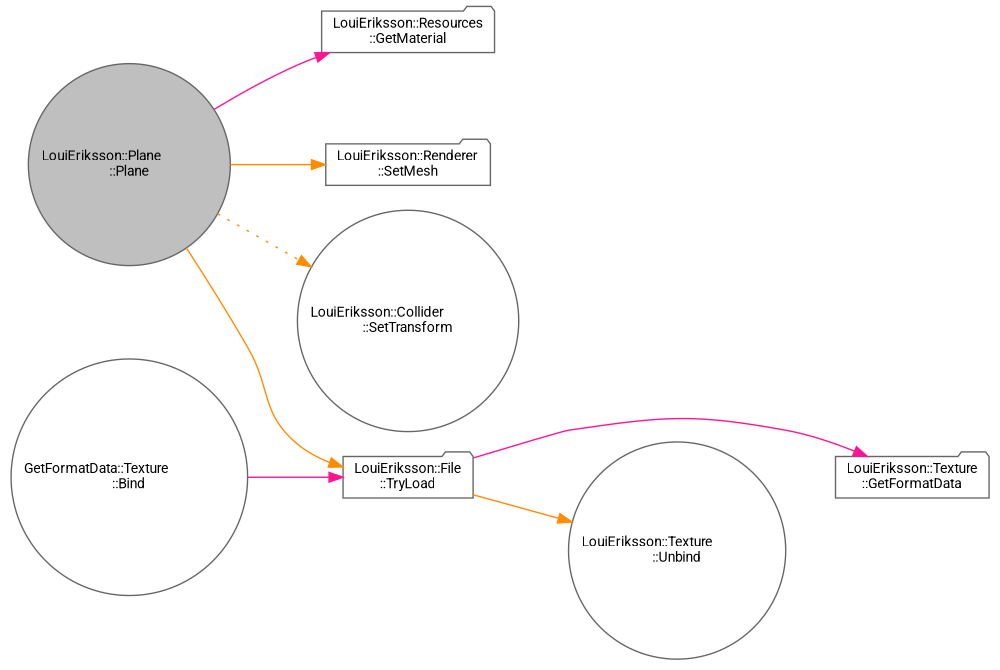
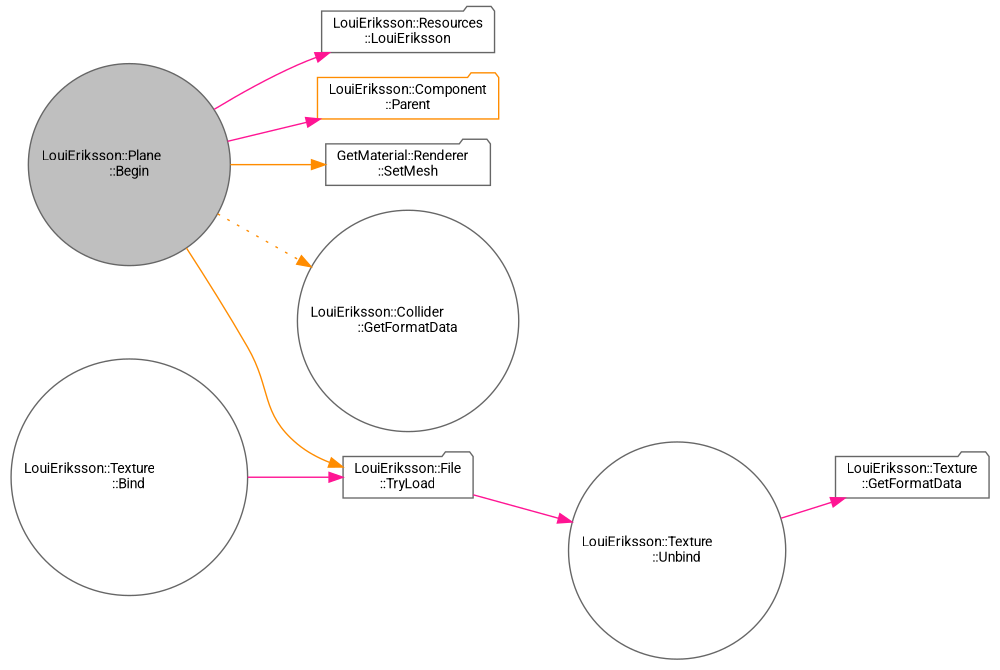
  digraph {
    fontname=Roboto
    rankdir=LR
    node [color=gray40 fillcolor=white fontname=Roboto fontsize=10 shape=folder style=filled]
    edge [color=deeppink fontname=Roboto fontsize=10 labelfontname=Helvetica labelfontsize=10 style=solid]
-   n1 [fillcolor=grey75 fontcolor=black height=0.2 label="LouiEriksson::Plane\l::Plane" shape=circle width=0.4]
-   n2 [height=0.2 label="LouiEriksson::Resources\l::GetMaterial" width=0.4]
-   n4 [height=0.2 label="LouiEriksson::Renderer\l::SetMesh" width=0.4]
-   n5 [height=0.2 label="LouiEriksson::Collider\l::SetTransform" shape=circle width=0.4]
+   n1 [fillcolor=grey75 fontcolor=black height=0.2 label="LouiEriksson::Plane\l::Begin" shape=circle width=0.4]
+   n2 [height=0.2 label="LouiEriksson::Resources\l::LouiEriksson" width=0.4]
+   n3 [color=darkorange height=0.2 label="LouiEriksson::Component\l::Parent" width=0.4]
+   n4 [height=0.2 label="GetMaterial::Renderer\l::SetMesh" width=0.4]
+   n5 [height=0.2 label="LouiEriksson::Collider\l::GetFormatData" shape=circle width=0.4]
    n6 [height=0.2 label="LouiEriksson::File\l::TryLoad" width=0.4]
    n7 [height=0.2 label="LouiEriksson::Texture\l::GetFormatData" width=0.4]
    n8 [height=0.2 label="LouiEriksson::Texture\l::Unbind" shape=circle width=0.4]
-   n9 [height=0.2 label="GetFormatData::Texture\l::Bind" shape=circle width=0.4]
+   n9 [height=0.2 label="LouiEriksson::Texture\l::Bind" shape=circle width=0.4]
    n1 -> n2
+   n1 -> n3
    n1 -> n4 [color=darkorange]
    n1 -> n5 [color=darkorange style=dotted]
    n1 -> n6 [color=darkorange]
-   n6 -> n7
-   n6 -> n8 [color=darkorange]
+   n8 -> n7
+   n6 -> n8
    n9 -> n6
  }
